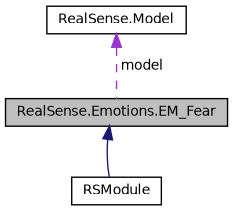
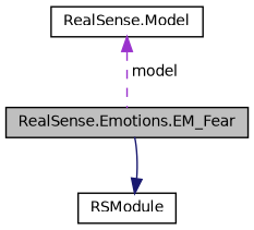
  digraph {
    node [color=black fillcolor=white fontname=Helvetica fontsize=10 shape=record style=filled]
    edge [dir=back fontname=Helvetica fontsize=10 labelfontname=Helvetica labelfontsize=10]
    n1 [fillcolor=grey75 fontcolor=black height=0.2 label="RealSense.Emotions.EM_Fear" width=0.4]
    n2 [height=0.2 label=RSModule width=0.4]
    n3 [height=0.2 label="RealSense.Model" width=0.4]
-   n1 -> n2 [color=midnightblue style=solid]
+   n2 -> n1 [color=midnightblue style=solid]
    n3 -> n1 [color=darkorchid3 label=" model" style=dashed]
  }
